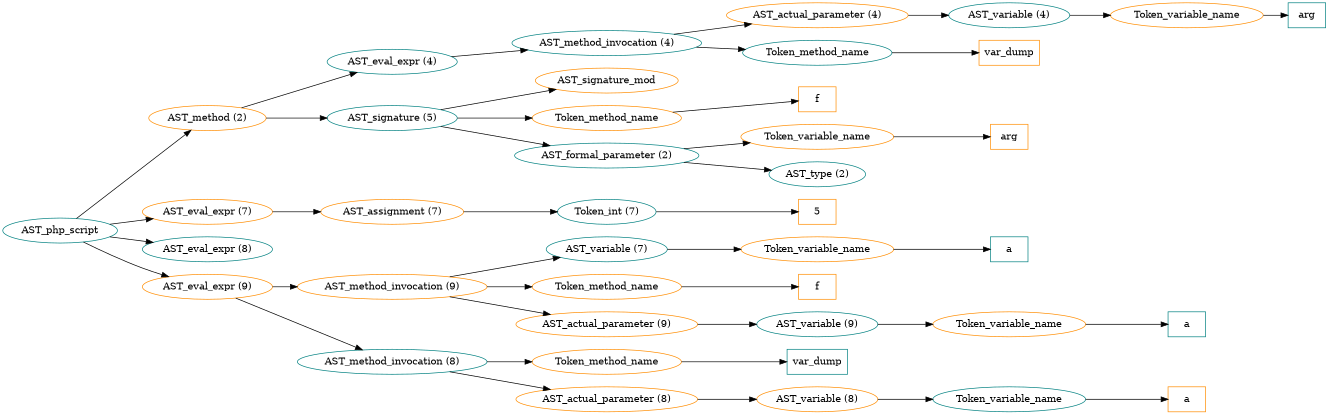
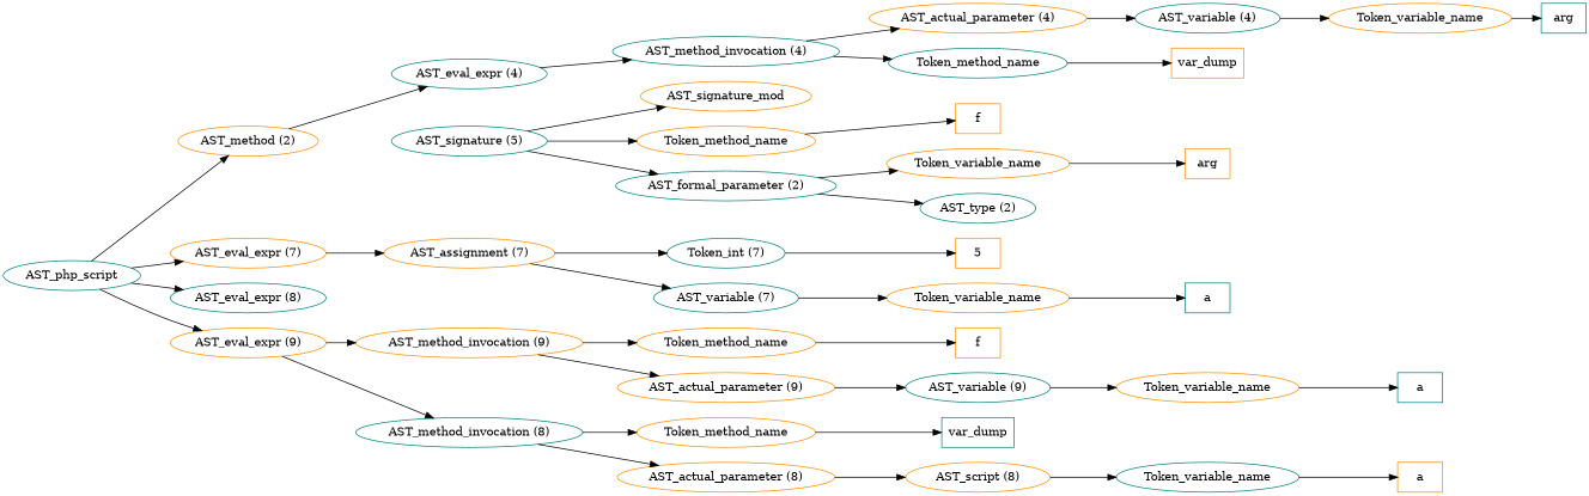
  digraph {
    rankdir=LR
    node [color=darkorange]
    n1 [color=teal label=AST_php_script]
    n2 [label="AST_method (2)"]
    n3 [label="AST_eval_expr (7)"]
    n4 [color=teal label="AST_eval_expr (8)"]
    n5 [label="AST_eval_expr (9)"]
    n6 [color=teal label="AST_signature (5)"]
    n7 [color=teal label="AST_eval_expr (4)"]
    n8 [label="AST_assignment (7)"]
    n9 [color=teal label="AST_method_invocation (8)"]
    n10 [label="AST_method_invocation (9)"]
    n11 [label=AST_signature_mod]
    n12 [label=Token_method_name]
    n13 [color=teal label="AST_formal_parameter (2)"]
    n14 [color=teal label="AST_method_invocation (4)"]
    n15 [label=f shape=box]
    n16 [color=teal label="AST_type (2)"]
    n17 [label=Token_variable_name]
    n18 [label=arg shape=box]
    n19 [color=teal label=Token_method_name]
    n20 [label="AST_actual_parameter (4)"]
    n21 [label=var_dump shape=box]
    n22 [color=teal label="AST_variable (4)"]
    n23 [label=Token_variable_name]
    n24 [color=teal label=arg shape=box]
    n25 [color=teal label="AST_variable (7)"]
    n26 [color=teal label="Token_int (7)"]
    n27 [label=Token_variable_name]
    n28 [label=5 shape=box]
    n29 [color=teal label=a shape=box]
    n30 [label=Token_method_name]
    n31 [label="AST_actual_parameter (8)"]
    n32 [color=teal label=var_dump shape=box]
-   n33 [label="AST_variable (8)"]
+   n33 [label="AST_script (8)"]
    n34 [color=teal label=Token_variable_name]
    n35 [label=a shape=box]
    n36 [label=Token_method_name]
    n37 [label="AST_actual_parameter (9)"]
    n38 [label=f shape=box]
    n39 [color=teal label="AST_variable (9)"]
    n40 [label=Token_variable_name]
    n41 [color=teal label=a shape=box]
    n1 -> n2
    n1 -> n3
    n1 -> n4
    n1 -> n5
-   n2 -> n6
    n2 -> n7
    n3 -> n8
    n5 -> n9
    n5 -> n10
    n6 -> n11
    n6 -> n12
    n6 -> n13
    n7 -> n14
-   n10 -> n25
+   n8 -> n25
    n8 -> n26
    n9 -> n30
    n9 -> n31
    n10 -> n36
    n10 -> n37
    n12 -> n15
    n13 -> n16
    n13 -> n17
    n14 -> n19
    n14 -> n20
    n17 -> n18
    n19 -> n21
    n20 -> n22
    n22 -> n23
    n23 -> n24
    n25 -> n27
    n26 -> n28
    n27 -> n29
    n30 -> n32
    n31 -> n33
    n33 -> n34
    n34 -> n35
    n36 -> n38
    n37 -> n39
    n39 -> n40
    n40 -> n41
  }
